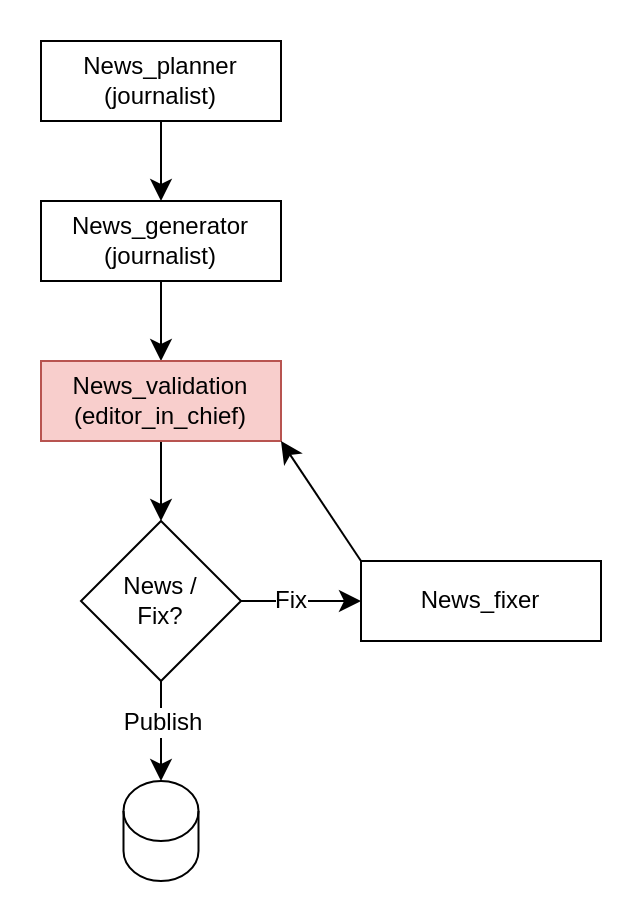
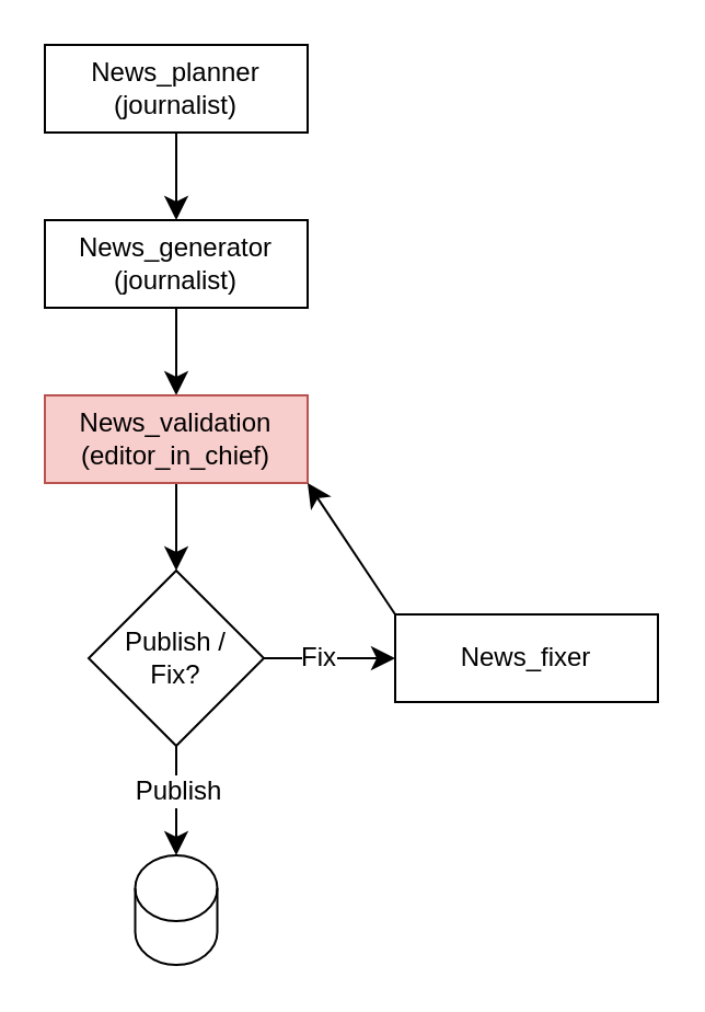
  <mxCell id="0" />
  <mxCell id="1" parent="0" />
  <mxCell id="2" style="edgeStyle=none;curved=1;rounded=0;orthogonalLoop=1;jettySize=auto;html=1;exitX=1;exitY=0.5;exitDx=0;exitDy=0;entryX=0;entryY=0.5;entryDx=0;entryDy=0;fontSize=12;startSize=8;endSize=8;" edge="1" parent="1" source="4" target="12"><mxGeometry relative="1" as="geometry" /></mxCell>
  <mxCell id="3" value="Fix" style="edgeLabel;html=1;align=center;verticalAlign=middle;resizable=0;points=[];fontSize=12;" vertex="1" connectable="0" parent="2"><mxGeometry x="-0.21" y="1" relative="1" as="geometry"><mxPoint as="offset" /></mxGeometry></mxCell>
- <mxCell id="4" value="News /&lt;div&gt;Fix?&lt;/div&gt;" style="rhombus;whiteSpace=wrap;html=1;" vertex="1" parent="1"><mxGeometry x="40" y="260" width="80" height="80" as="geometry" /></mxCell>
+ <mxCell id="4" value="Publish /&lt;div&gt;Fix?&lt;/div&gt;" style="rhombus;whiteSpace=wrap;html=1;" vertex="1" parent="1"><mxGeometry x="40" y="260" width="80" height="80" as="geometry" /></mxCell>
  <mxCell id="5" style="edgeStyle=none;curved=1;rounded=0;orthogonalLoop=1;jettySize=auto;html=1;exitX=0.5;exitY=1;exitDx=0;exitDy=0;entryX=0.5;entryY=0;entryDx=0;entryDy=0;fontSize=12;startSize=8;endSize=8;" edge="1" parent="1" source="6" target="8"><mxGeometry relative="1" as="geometry" /></mxCell>
  <mxCell id="6" value="News_planner&lt;div&gt;(journalist)&lt;/div&gt;" style="rounded=0;whiteSpace=wrap;html=1;" vertex="1" parent="1"><mxGeometry x="20" y="20" width="120" height="40" as="geometry" /></mxCell>
  <mxCell id="7" style="edgeStyle=none;curved=1;rounded=0;orthogonalLoop=1;jettySize=auto;html=1;exitX=0.5;exitY=1;exitDx=0;exitDy=0;entryX=0.5;entryY=0;entryDx=0;entryDy=0;fontSize=12;startSize=8;endSize=8;" edge="1" parent="1" source="8" target="10"><mxGeometry relative="1" as="geometry" /></mxCell>
  <mxCell id="8" value="News_generator&lt;div&gt;(journalist)&lt;/div&gt;" style="rounded=0;whiteSpace=wrap;html=1;" vertex="1" parent="1"><mxGeometry x="20" width="120" height="40" as="geometry" y="100" /></mxCell>
  <mxCell id="9" style="edgeStyle=none;curved=1;rounded=0;orthogonalLoop=1;jettySize=auto;html=1;exitX=0.5;exitY=1;exitDx=0;exitDy=0;entryX=0.5;entryY=0;entryDx=0;entryDy=0;fontSize=12;startSize=8;endSize=8;" edge="1" parent="1" source="10" target="4"><mxGeometry relative="1" as="geometry" /></mxCell>
  <mxCell id="10" value="News_validation&lt;div&gt;(editor_in_chief)&lt;/div&gt;" style="rounded=0;whiteSpace=wrap;html=1;fillColor=#f8cecc;strokeColor=#b85450;" vertex="1" parent="1"><mxGeometry x="20" y="180" width="120" height="40" as="geometry" /></mxCell>
  <mxCell id="11" style="edgeStyle=none;curved=1;rounded=0;orthogonalLoop=1;jettySize=auto;html=1;exitX=0;exitY=0;exitDx=0;exitDy=0;entryX=1;entryY=1;entryDx=0;entryDy=0;fontSize=12;startSize=8;endSize=8;" edge="1" parent="1" source="12" target="10"><mxGeometry relative="1" as="geometry" /></mxCell>
  <mxCell id="12" value="News_fixer" style="rounded=0;whiteSpace=wrap;html=1;" vertex="1" parent="1"><mxGeometry x="180" y="280" width="120" height="40" as="geometry" /></mxCell>
  <mxCell id="13" value="" style="shape=cylinder3;whiteSpace=wrap;html=1;boundedLbl=1;backgroundOutline=1;size=15;" vertex="1" parent="1"><mxGeometry x="61.25" y="390" width="37.5" height="50" as="geometry" /></mxCell>
  <mxCell id="14" style="edgeStyle=none;curved=1;rounded=0;orthogonalLoop=1;jettySize=auto;html=1;exitX=0.5;exitY=1;exitDx=0;exitDy=0;entryX=0.5;entryY=0;entryDx=0;entryDy=0;entryPerimeter=0;fontSize=12;startSize=8;endSize=8;" edge="1" parent="1" source="4" target="13"><mxGeometry relative="1" as="geometry" /></mxCell>
  <mxCell id="15" value="Publish" style="edgeLabel;html=1;align=center;verticalAlign=middle;resizable=0;points=[];fontSize=12;" vertex="1" connectable="0" parent="14"><mxGeometry x="-0.27" relative="1" as="geometry"><mxPoint y="2" as="offset" /></mxGeometry></mxCell>
